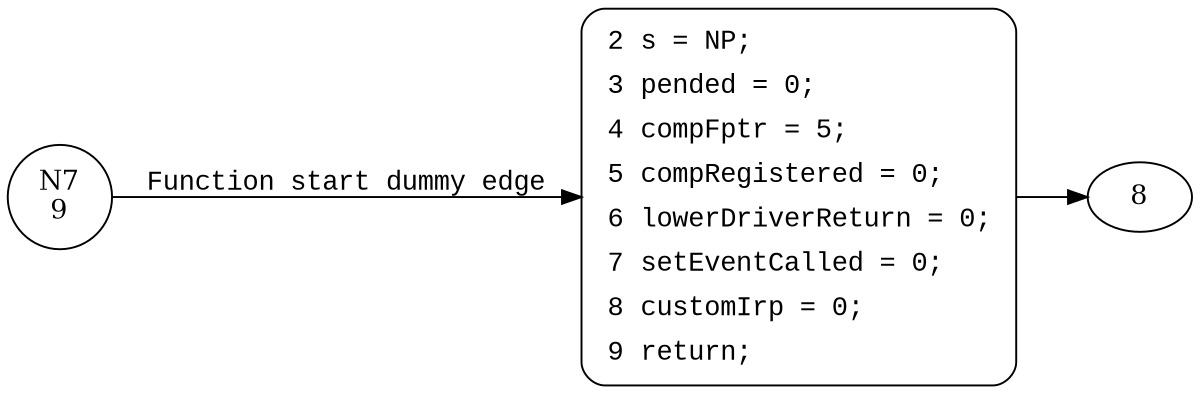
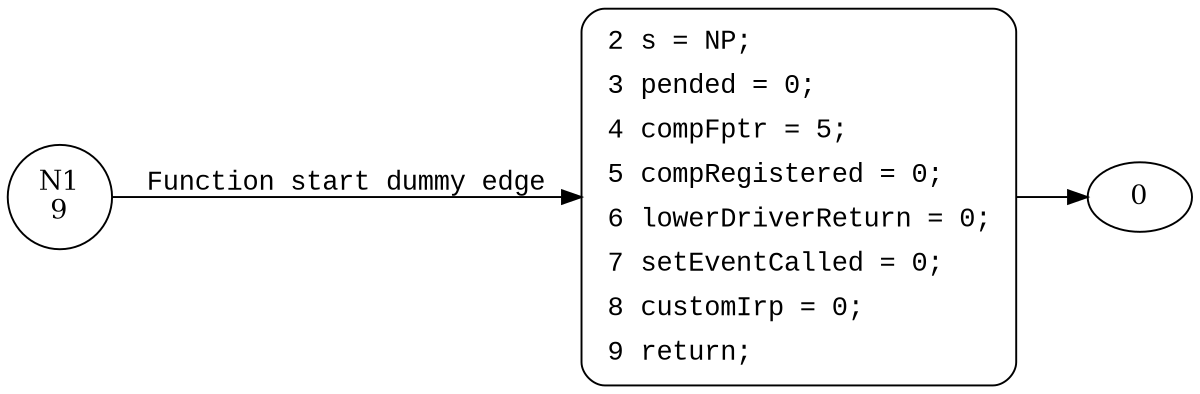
  digraph {
    rankdir=LR
-   n1 [label="N7\n9" shape=circle]
+   n1 [label="N1\n9" shape=circle]
    n2 [fillcolor=white fontname="Courier New" label=<<table border="0" cellborder="0" cellpadding="3" bgcolor="white"><tr><td align="right">2</td><td align="left">s = NP;</td></tr><tr><td align="right">3</td><td align="left">pended = 0;</td></tr><tr><td align="right">4</td><td align="left">compFptr = 5;</td></tr><tr><td align="right">5</td><td align="left">compRegistered = 0;</td></tr><tr><td align="right">6</td><td align="left">lowerDriverReturn = 0;</td></tr><tr><td align="right">7</td><td align="left">setEventCalled = 0;</td></tr><tr><td align="right">8</td><td align="left">customIrp = 0;</td></tr><tr><td align="right">9</td><td align="left">return;</td></tr></table>> penwidth=1 shape=Mrecord style="filled,bold"]
-   0 [label=8]
+   0
    n1 -> n2 [fontname="Courier New" label="Function start dummy edge"]
    n2 -> 0
  }
